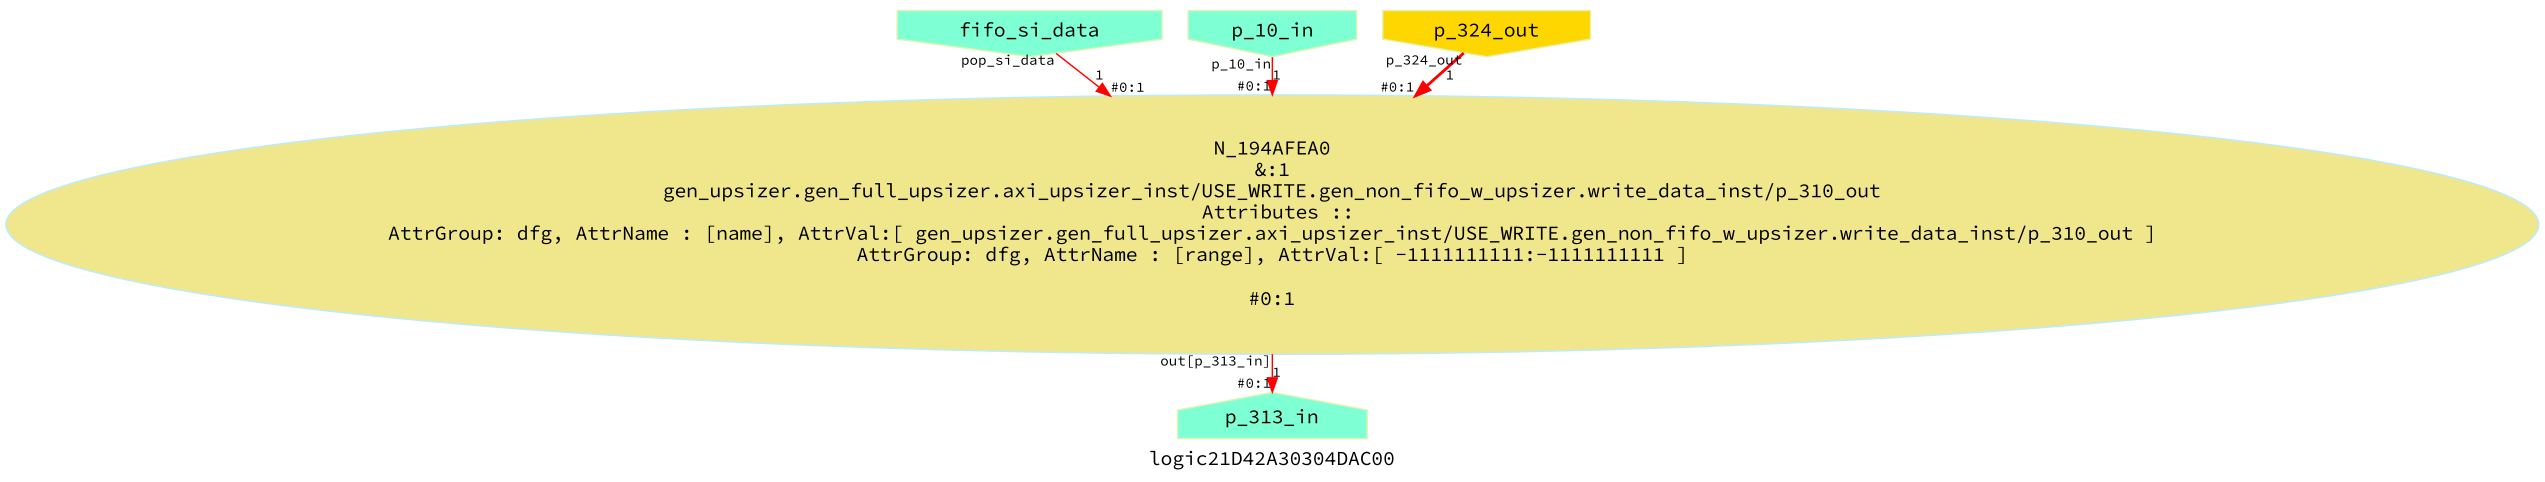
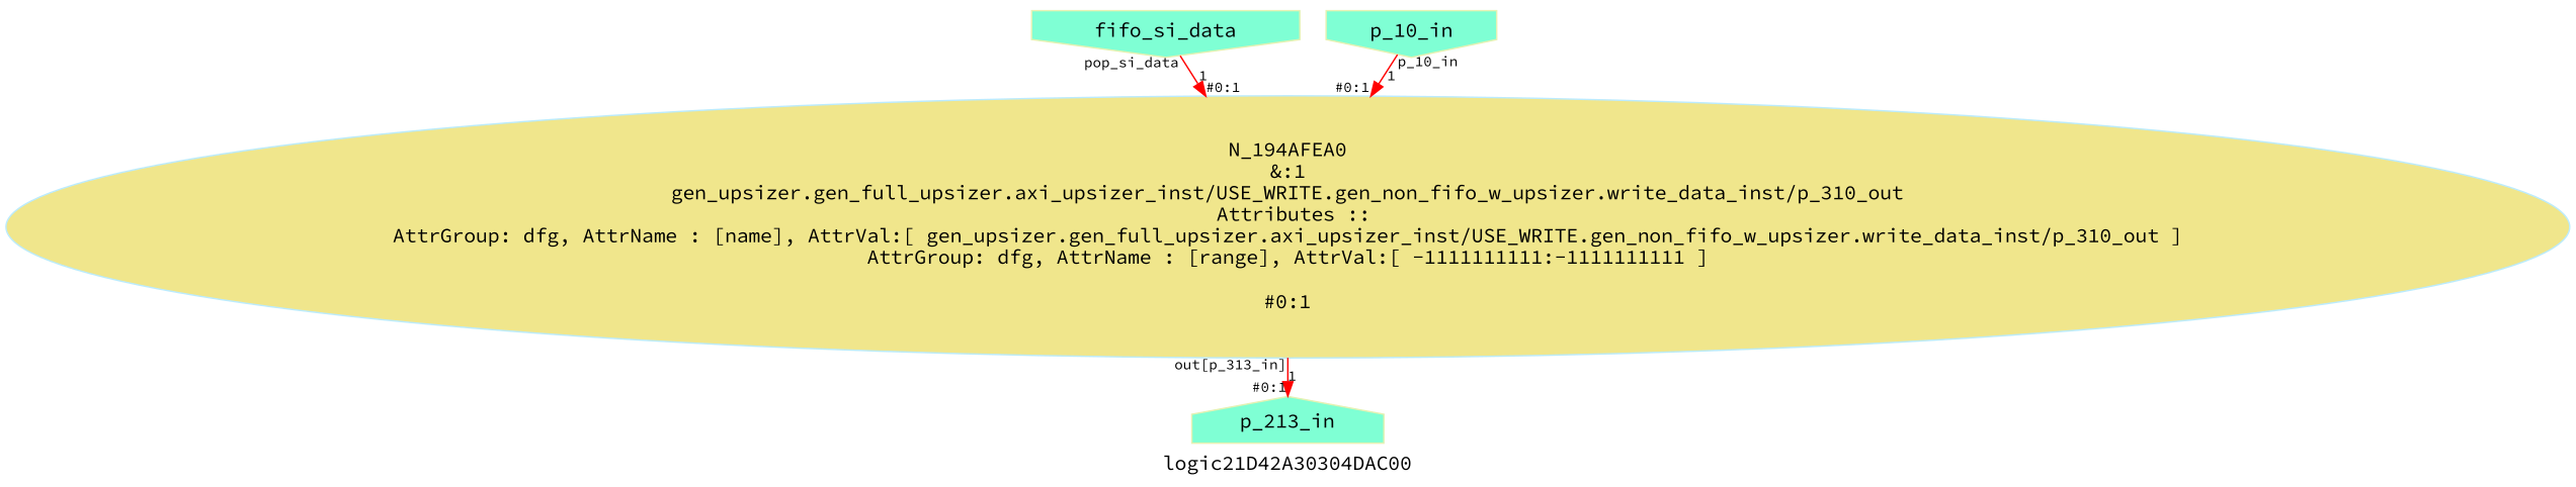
  digraph {
    fontname="Source Code Pro"
    label=logic21D42A30304DAC00
    ranksep=0.1
    splines=true
    node [color="#e4f1b2" fillcolor=aquamarine fontname="Source Code Pro" shape=invhouse style=filled]
    edge [color="#ff0000" fontname="Source Code Pro" fontsize=10 headlabel="#0:1" style=solid]
    n1 [label=fifo_si_data]
    n2 [label=p_10_in]
-   n3 [fillcolor=gold label=p_324_out]
-   n4 [label=p_313_in shape=house]
+   n4 [label=p_213_in shape=house]
    n5 [color="#bbebff" fillcolor=khaki label="N_194AFEA0\n&:1\ngen_upsizer.gen_full_upsizer.axi_upsizer_inst/USE_WRITE.gen_non_fifo_w_upsizer.write_data_inst/p_310_out\n Attributes ::\nAttrGroup: dfg, AttrName : [name], AttrVal:[ gen_upsizer.gen_full_upsizer.axi_upsizer_inst/USE_WRITE.gen_non_fifo_w_upsizer.write_data_inst/p_310_out ]\nAttrGroup: dfg, AttrName : [range], AttrVal:[ -1111111111:-1111111111 ]\n\n#0:1\n" shape=""]
    subgraph sub_1 {
      rank=source
      n1
      n2
-     n3
    }
    subgraph sub_2 {
      rank=sink
      n4
    }
    n1 -> n5 [label=1 taillabel=pop_si_data]
    n2 -> n5 [label=1 taillabel=p_10_in]
-   n3 -> n5 [label=1 style=bold taillabel=p_324_out]
    n5 -> n4 [label=1 taillabel="out[p_313_in]"]
  }
